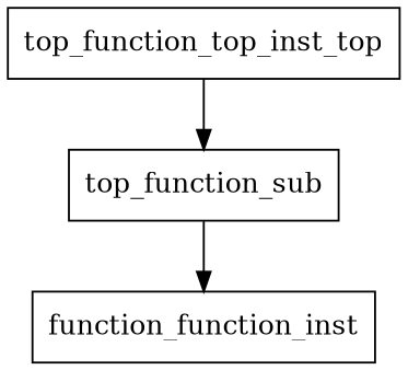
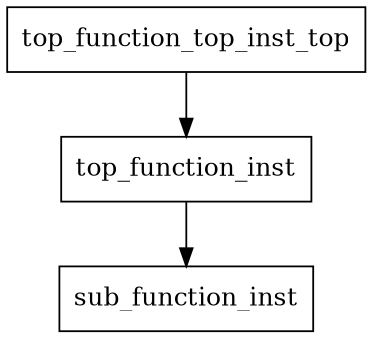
  digraph {
    node [shape=box]
-   n1 [label=top_function_sub]
-   n2 [label=function_function_inst]
+   n1 [label=top_function_inst]
+   n2 [label=sub_function_inst]
    n3 [label=top_function_top_inst_top]
    n1 -> n2
    n3 -> n1
  }
